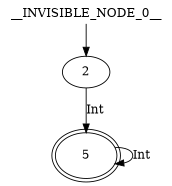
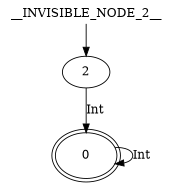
  digraph {
-   __INVISIBLE_NODE_0__ [height=.0 shape=none width=.0]
+   __INVISIBLE_NODE_0__ [height=.0 shape=none width=.0 label=__INVISIBLE_NODE_2__]
    n2 [label=2]
-   0 [peripheries=2 label=5]
+   0 [peripheries=2]
    __INVISIBLE_NODE_0__ -> n2
    n2 -> 0 [label=Int]
    0 -> 0 [label=Int]
  }
